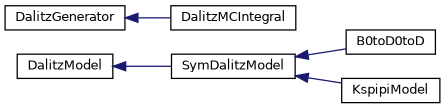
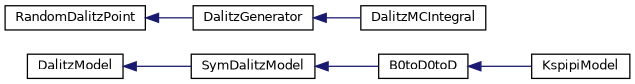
  digraph {
    rankdir=LR
    node [color=black fillcolor=white fontname=Helvetica fontsize=10 shape=record style=filled]
    edge [color=midnightblue dir=back fontname=Helvetica fontsize=10 labelfontname=Helvetica labelfontsize=10 style=solid]
    n1 [height=0.2 label=DalitzModel width=0.4]
    n2 [height=0.2 label=SymDalitzModel width=0.4]
+   n3 [height=0.2 label=RandomDalitzPoint width=0.4]
    n4 [height=0.2 label=DalitzGenerator width=0.4]
    n5 [height=0.2 label=B0toD0toD width=0.4]
    n6 [height=0.2 label=KspipiModel width=0.4]
    n7 [height=0.2 label=DalitzMCIntegral width=0.4]
    n1 -> n2
    n2 -> n5
-   n2 -> n6
+   n5 -> n6
+   n3 -> n4
    n4 -> n7
  }
